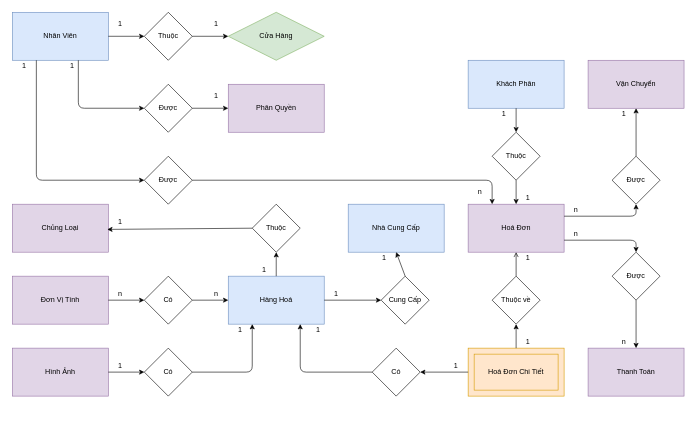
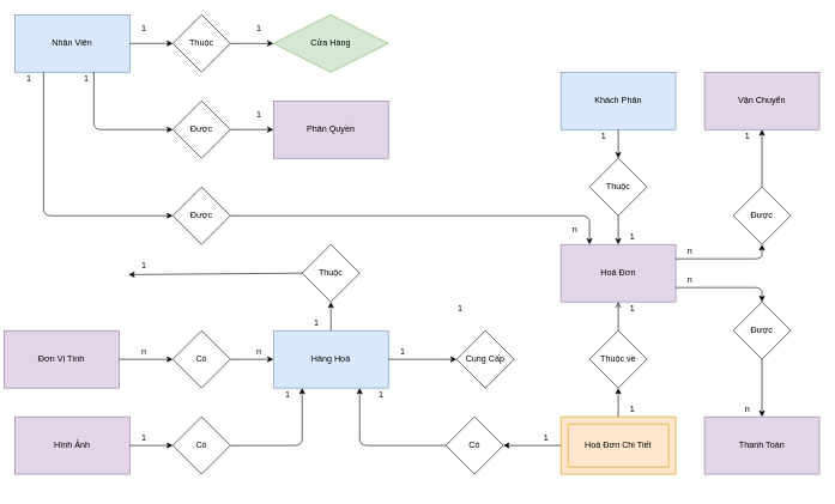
  <mxCell id="0" />
  <mxCell id="1" parent="0" />
  <mxCell id="2" value="Nhân Viên" style="rounded=0;whiteSpace=wrap;html=1;fillColor=#dae8fc;strokeColor=#6c8ebf;" parent="1" vertex="1"><mxGeometry y="20" width="160" height="80" as="geometry" x="20" /></mxCell>
  <mxCell id="3" value="Thuộc" style="rhombus;whiteSpace=wrap;html=1;" parent="1" vertex="1"><mxGeometry x="240" y="20" width="80" height="80" as="geometry" /></mxCell>
  <mxCell id="4" value="Được" style="rhombus;whiteSpace=wrap;html=1;" parent="1" vertex="1"><mxGeometry x="240" y="140" width="80" height="80" as="geometry" /></mxCell>
  <mxCell id="5" value="Cửa Hàng" style="rhombus;whiteSpace=wrap;html=1;fillColor=#d5e8d4;strokeColor=#82b366;" parent="1" vertex="1"><mxGeometry x="380" y="20" width="160" height="80" as="geometry" /></mxCell>
  <mxCell id="6" value="Phân Quyền" style="rounded=0;whiteSpace=wrap;html=1;fillColor=#e1d5e7;strokeColor=#9673a6;" parent="1" vertex="1"><mxGeometry x="380" y="140" width="160" height="80" as="geometry" /></mxCell>
- <mxCell id="7" value="Chủng Loại" style="rounded=0;whiteSpace=wrap;html=1;fillColor=#e1d5e7;strokeColor=#9673a6;" parent="1" vertex="1"><mxGeometry y="340" width="160" height="80" as="geometry" x="20" /></mxCell>
- <mxCell id="8" value="Đơn Vị Tính" style="rounded=0;whiteSpace=wrap;html=1;fillColor=#e1d5e7;strokeColor=#9673a6;" parent="1" vertex="1"><mxGeometry y="460" width="160" height="80" as="geometry" x="20" /></mxCell>
+ <mxCell id="8" value="Đơn Vị Tính" style="rounded=0;whiteSpace=wrap;html=1;fillColor=#e1d5e7;strokeColor=#9673a6;" parent="1" vertex="1"><mxGeometry x="5" y="460" width="160" height="80" as="geometry" /></mxCell>
  <mxCell id="9" value="Thuộc" style="rhombus;whiteSpace=wrap;html=1;" parent="1" vertex="1"><mxGeometry x="420" y="340" width="80" height="80" as="geometry" /></mxCell>
  <mxCell id="10" value="Hàng Hoá" style="rounded=0;whiteSpace=wrap;html=1;fillColor=#dae8fc;strokeColor=#6c8ebf;" parent="1" vertex="1"><mxGeometry x="380" y="460" width="160" height="80" as="geometry" /></mxCell>
  <mxCell id="11" value="Có" style="rhombus;whiteSpace=wrap;html=1;" parent="1" vertex="1"><mxGeometry x="240" y="460" width="80" height="80" as="geometry" /></mxCell>
  <mxCell id="12" value="Hình Ảnh" style="rounded=0;whiteSpace=wrap;html=1;fillColor=#e1d5e7;strokeColor=#9673a6;" parent="1" vertex="1"><mxGeometry y="580" width="160" height="80" as="geometry" x="20" /></mxCell>
  <mxCell id="13" value="Có" style="rhombus;whiteSpace=wrap;html=1;" parent="1" vertex="1"><mxGeometry x="240" y="580" width="80" height="80" as="geometry" /></mxCell>
- <mxCell id="14" value="Nhà Cung Cấp" style="rounded=0;whiteSpace=wrap;html=1;fillColor=#dae8fc;strokeColor=#6c8ebf;" parent="1" vertex="1"><mxGeometry x="580" y="340" width="160" height="80" as="geometry" /></mxCell>
  <mxCell id="15" value="Cung Cấp" style="rhombus;whiteSpace=wrap;html=1;" parent="1" vertex="1"><mxGeometry x="635" y="460" width="80" height="80" as="geometry" /></mxCell>
  <mxCell id="16" value="Có" style="rhombus;whiteSpace=wrap;html=1;" parent="1" vertex="1"><mxGeometry x="620" y="580" width="80" height="80" as="geometry" /></mxCell>
  <mxCell id="17" value="Hoá Đơn" style="rounded=0;whiteSpace=wrap;html=1;fillColor=#e1d5e7;strokeColor=#9673a6;" parent="1" vertex="1"><mxGeometry x="780" y="340" width="160" height="80" as="geometry" /></mxCell>
  <mxCell id="18" value="Hoá Đơn Chi Tiết" style="rounded=0;whiteSpace=wrap;html=1;fillColor=#ffe6cc;strokeColor=#d79b00;" parent="1" vertex="1"><mxGeometry x="780" y="580" width="160" height="80" as="geometry" /></mxCell>
  <mxCell id="19" value="Thuộc về" style="rhombus;whiteSpace=wrap;html=1;" parent="1" vertex="1"><mxGeometry x="820" y="460" width="80" height="80" as="geometry" /></mxCell>
  <mxCell id="20" value="Thanh Toán" style="rounded=0;whiteSpace=wrap;html=1;fillColor=#e1d5e7;strokeColor=#9673a6;" parent="1" vertex="1"><mxGeometry x="980" y="580" width="160" height="80" as="geometry" /></mxCell>
  <mxCell id="21" value="Được" style="rhombus;whiteSpace=wrap;html=1;" parent="1" vertex="1"><mxGeometry x="1020" y="420" width="80" height="80" as="geometry" /></mxCell>
  <mxCell id="22" value="Vận Chuyển" style="rounded=0;whiteSpace=wrap;html=1;fillColor=#e1d5e7;strokeColor=#9673a6;" parent="1" vertex="1"><mxGeometry x="980" y="100" width="160" height="80" as="geometry" /></mxCell>
  <mxCell id="23" value="Được" style="rhombus;whiteSpace=wrap;html=1;" parent="1" vertex="1"><mxGeometry x="1020" y="260" width="80" height="80" as="geometry" /></mxCell>
  <mxCell id="24" value="Khách Phân" style="rounded=0;whiteSpace=wrap;html=1;fillColor=#dae8fc;strokeColor=#6c8ebf;" parent="1" vertex="1"><mxGeometry x="780" y="100" width="160" height="80" as="geometry" /></mxCell>
  <mxCell id="25" value="Thuộc" style="rhombus;whiteSpace=wrap;html=1;" parent="1" vertex="1"><mxGeometry x="820" y="220" width="80" height="80" as="geometry" /></mxCell>
  <mxCell id="26" value="Được" style="rhombus;whiteSpace=wrap;html=1;" vertex="1" parent="1"><mxGeometry x="240" y="260" width="80" height="80" as="geometry" /></mxCell>
  <mxCell id="27" value="Hoá Đơn Chi Tiết" style="rounded=0;whiteSpace=wrap;html=1;fillColor=#ffe6cc;strokeColor=#d79b00;" vertex="1" parent="1"><mxGeometry x="790" y="590" width="140" height="60" as="geometry" /></mxCell>
  <mxCell id="28" value="1" style="text;html=1;strokeColor=none;fillColor=none;align=center;verticalAlign=middle;whiteSpace=wrap;rounded=0;" vertex="1" parent="1"><mxGeometry y="100" width="40" height="20" as="geometry" x="20" /></mxCell>
  <mxCell id="29" value="n" style="text;html=1;strokeColor=none;fillColor=none;align=center;verticalAlign=middle;whiteSpace=wrap;rounded=0;" vertex="1" parent="1"><mxGeometry x="780" y="310" width="40" height="20" as="geometry" /></mxCell>
  <mxCell id="30" value="" style="endArrow=classic;html=1;exitX=1;exitY=0.5;exitDx=0;exitDy=0;entryX=0.25;entryY=0;entryDx=0;entryDy=0;" edge="1" parent="1" source="26" target="17"><mxGeometry width="50" height="50" relative="1" as="geometry"><mxPoint x="480" y="310" as="sourcePoint" /><mxPoint x="530" y="260" as="targetPoint" /><Array as="points"><mxPoint x="820" y="300" /></Array></mxGeometry></mxCell>
  <mxCell id="31" value="" style="endArrow=classic;html=1;exitX=1;exitY=0.5;exitDx=0;exitDy=0;entryX=0;entryY=0.5;entryDx=0;entryDy=0;" edge="1" parent="1" source="3" target="5"><mxGeometry width="50" height="50" relative="1" as="geometry"><mxPoint x="330" y="40" as="sourcePoint" /><mxPoint x="380" y="-10" as="targetPoint" /></mxGeometry></mxCell>
  <mxCell id="32" value="1" style="text;html=1;strokeColor=none;fillColor=none;align=center;verticalAlign=middle;whiteSpace=wrap;rounded=0;" vertex="1" parent="1"><mxGeometry x="180" y="30" width="40" height="20" as="geometry" /></mxCell>
  <mxCell id="33" value="1" style="text;html=1;strokeColor=none;fillColor=none;align=center;verticalAlign=middle;whiteSpace=wrap;rounded=0;" vertex="1" parent="1"><mxGeometry x="340" y="30" width="40" height="20" as="geometry" /></mxCell>
  <mxCell id="34" value="" style="endArrow=classic;html=1;exitX=1;exitY=0.5;exitDx=0;exitDy=0;entryX=0;entryY=0.5;entryDx=0;entryDy=0;" edge="1" parent="1" source="4" target="6"><mxGeometry width="50" height="50" relative="1" as="geometry"><mxPoint x="310" y="160" as="sourcePoint" /><mxPoint x="360" y="110" as="targetPoint" /></mxGeometry></mxCell>
  <mxCell id="35" value="1" style="text;html=1;strokeColor=none;fillColor=none;align=center;verticalAlign=middle;whiteSpace=wrap;rounded=0;" vertex="1" parent="1"><mxGeometry x="100" y="100" width="40" height="20" as="geometry" /></mxCell>
  <mxCell id="36" value="1" style="text;html=1;strokeColor=none;fillColor=none;align=center;verticalAlign=middle;whiteSpace=wrap;rounded=0;" vertex="1" parent="1"><mxGeometry x="340" y="150" width="40" height="20" as="geometry" /></mxCell>
  <mxCell id="37" value="" style="endArrow=classic;html=1;" edge="1" parent="1" target="3"><mxGeometry width="50" height="50" relative="1" as="geometry"><mxPoint x="180" y="60" as="sourcePoint" /><mxPoint x="230" y="10" as="targetPoint" /></mxGeometry></mxCell>
  <mxCell id="38" value="" style="endArrow=classic;html=1;exitX=0.75;exitY=0;exitDx=0;exitDy=0;entryX=0;entryY=0.5;entryDx=0;entryDy=0;" edge="1" parent="1" source="35" target="4"><mxGeometry width="50" height="50" relative="1" as="geometry"><mxPoint x="130" y="210" as="sourcePoint" /><mxPoint x="180" y="160" as="targetPoint" /><Array as="points"><mxPoint x="130" y="180" /></Array></mxGeometry></mxCell>
  <mxCell id="39" value="1" style="text;html=1;strokeColor=none;fillColor=none;align=center;verticalAlign=middle;whiteSpace=wrap;rounded=0;" vertex="1" parent="1"><mxGeometry x="180" y="360" width="40" height="20" as="geometry" /></mxCell>
  <mxCell id="40" value="1" style="text;html=1;strokeColor=none;fillColor=none;align=center;verticalAlign=middle;whiteSpace=wrap;rounded=0;" vertex="1" parent="1"><mxGeometry x="420" y="440" width="40" height="20" as="geometry" /></mxCell>
  <mxCell id="41" value="" style="endArrow=classic;html=1;exitX=0.25;exitY=1;exitDx=0;exitDy=0;entryX=0;entryY=0.5;entryDx=0;entryDy=0;" edge="1" parent="1" source="2" target="26"><mxGeometry width="50" height="50" relative="1" as="geometry"><mxPoint x="50" y="285" as="sourcePoint" /><mxPoint x="100" y="235" as="targetPoint" /><Array as="points"><mxPoint x="60" y="300" /></Array></mxGeometry></mxCell>
  <mxCell id="42" value="" style="endArrow=classic;html=1;exitX=0;exitY=0.5;exitDx=0;exitDy=0;entryX=-0.042;entryY=1.1;entryDx=0;entryDy=0;entryPerimeter=0;" edge="1" parent="1" source="9" target="39"><mxGeometry width="50" height="50" relative="1" as="geometry"><mxPoint x="280" y="400" as="sourcePoint" /><mxPoint x="330" y="350" as="targetPoint" /></mxGeometry></mxCell>
  <mxCell id="43" value="" style="endArrow=classic;html=1;exitX=0.5;exitY=0;exitDx=0;exitDy=0;entryX=0.5;entryY=1;entryDx=0;entryDy=0;" edge="1" parent="1" source="10" target="9"><mxGeometry width="50" height="50" relative="1" as="geometry"><mxPoint x="310" y="450" as="sourcePoint" /><mxPoint x="360" y="400" as="targetPoint" /></mxGeometry></mxCell>
  <mxCell id="44" value="n" style="text;html=1;strokeColor=none;fillColor=none;align=center;verticalAlign=middle;whiteSpace=wrap;rounded=0;" vertex="1" parent="1"><mxGeometry x="180" y="480" width="40" height="20" as="geometry" /></mxCell>
  <mxCell id="45" value="n" style="text;html=1;strokeColor=none;fillColor=none;align=center;verticalAlign=middle;whiteSpace=wrap;rounded=0;" vertex="1" parent="1"><mxGeometry x="340" y="480" width="40" height="20" as="geometry" /></mxCell>
  <mxCell id="46" value="" style="endArrow=classic;html=1;entryX=0;entryY=0.5;entryDx=0;entryDy=0;exitX=1;exitY=0.5;exitDx=0;exitDy=0;" edge="1" parent="1" source="8" target="11"><mxGeometry width="50" height="50" relative="1" as="geometry"><mxPoint x="182" y="500" as="sourcePoint" /><mxPoint x="280" y="410" as="targetPoint" /></mxGeometry></mxCell>
  <mxCell id="47" value="" style="endArrow=classic;html=1;exitX=1;exitY=0.5;exitDx=0;exitDy=0;entryX=0;entryY=0.5;entryDx=0;entryDy=0;" edge="1" parent="1" source="11" target="10"><mxGeometry width="50" height="50" relative="1" as="geometry"><mxPoint x="270" y="450" as="sourcePoint" /><mxPoint x="320" y="400" as="targetPoint" /></mxGeometry></mxCell>
  <mxCell id="48" value="" style="endArrow=classic;html=1;exitX=1;exitY=0.5;exitDx=0;exitDy=0;entryX=0;entryY=0.5;entryDx=0;entryDy=0;" edge="1" parent="1" source="12" target="13"><mxGeometry width="50" height="50" relative="1" as="geometry"><mxPoint x="200" y="590" as="sourcePoint" /><mxPoint x="250" y="540" as="targetPoint" /></mxGeometry></mxCell>
  <mxCell id="49" value="" style="endArrow=classic;html=1;exitX=1;exitY=0.5;exitDx=0;exitDy=0;entryX=0.25;entryY=1;entryDx=0;entryDy=0;" edge="1" parent="1" source="13" target="10"><mxGeometry width="50" height="50" relative="1" as="geometry"><mxPoint x="410" y="670" as="sourcePoint" /><mxPoint x="460" y="620" as="targetPoint" /><Array as="points"><mxPoint x="420" y="620" /></Array></mxGeometry></mxCell>
  <mxCell id="50" value="1" style="text;html=1;strokeColor=none;fillColor=none;align=center;verticalAlign=middle;whiteSpace=wrap;rounded=0;" vertex="1" parent="1"><mxGeometry x="380" y="540" width="40" height="20" as="geometry" /></mxCell>
  <mxCell id="51" value="1" style="text;html=1;strokeColor=none;fillColor=none;align=center;verticalAlign=middle;whiteSpace=wrap;rounded=0;" vertex="1" parent="1"><mxGeometry x="180" y="600" width="40" height="20" as="geometry" /></mxCell>
  <mxCell id="52" value="" style="endArrow=classic;html=1;entryX=0.75;entryY=1;entryDx=0;entryDy=0;exitX=0;exitY=0.5;exitDx=0;exitDy=0;" edge="1" parent="1" source="16" target="10"><mxGeometry width="50" height="50" relative="1" as="geometry"><mxPoint x="480" y="650" as="sourcePoint" /><mxPoint x="550" y="580" as="targetPoint" /><Array as="points"><mxPoint x="500" y="620" /></Array></mxGeometry></mxCell>
  <mxCell id="53" style="edgeStyle=orthogonalEdgeStyle;rounded=0;orthogonalLoop=1;jettySize=auto;html=1;exitX=0.5;exitY=1;exitDx=0;exitDy=0;" edge="1" parent="1"><mxGeometry relative="1" as="geometry"><mxPoint x="440" y="680" as="sourcePoint" /><mxPoint x="440" y="680" as="targetPoint" /></mxGeometry></mxCell>
  <mxCell id="54" value="" style="endArrow=classic;html=1;exitX=1;exitY=0.5;exitDx=0;exitDy=0;entryX=0;entryY=0.5;entryDx=0;entryDy=0;" edge="1" parent="1" source="10" target="15"><mxGeometry width="50" height="50" relative="1" as="geometry"><mxPoint x="560" y="490" as="sourcePoint" /><mxPoint x="610" y="440" as="targetPoint" /></mxGeometry></mxCell>
- <mxCell id="55" value="" style="endArrow=classic;html=1;exitX=0.5;exitY=0;exitDx=0;exitDy=0;entryX=0.5;entryY=1;entryDx=0;entryDy=0;" edge="1" parent="1" source="15" target="14"><mxGeometry width="50" height="50" relative="1" as="geometry"><mxPoint x="510" y="450" as="sourcePoint" /><mxPoint x="560" y="400" as="targetPoint" /></mxGeometry></mxCell>
  <mxCell id="56" value="1" style="text;html=1;strokeColor=none;fillColor=none;align=center;verticalAlign=middle;whiteSpace=wrap;rounded=0;" vertex="1" parent="1"><mxGeometry x="540" y="480" width="40" height="20" as="geometry" /></mxCell>
  <mxCell id="57" value="1" style="text;html=1;strokeColor=none;fillColor=none;align=center;verticalAlign=middle;whiteSpace=wrap;rounded=0;" vertex="1" parent="1"><mxGeometry x="620" y="420" width="40" height="20" as="geometry" /></mxCell>
  <mxCell id="58" value="" style="endArrow=classic;html=1;entryX=1;entryY=0.5;entryDx=0;entryDy=0;exitX=0;exitY=0.5;exitDx=0;exitDy=0;" edge="1" parent="1" source="18" target="16"><mxGeometry width="50" height="50" relative="1" as="geometry"><mxPoint x="740" y="580" as="sourcePoint" /><mxPoint x="770" y="560" as="targetPoint" /></mxGeometry></mxCell>
  <mxCell id="59" value="1" style="text;html=1;strokeColor=none;fillColor=none;align=center;verticalAlign=middle;whiteSpace=wrap;rounded=0;" vertex="1" parent="1"><mxGeometry x="510" y="540" width="40" height="20" as="geometry" /></mxCell>
  <mxCell id="60" value="1" style="text;html=1;strokeColor=none;fillColor=none;align=center;verticalAlign=middle;whiteSpace=wrap;rounded=0;" vertex="1" parent="1"><mxGeometry x="740" y="600" width="40" height="20" as="geometry" /></mxCell>
  <mxCell id="61" value="" style="endArrow=classic;html=1;exitX=0.5;exitY=0;exitDx=0;exitDy=0;entryX=0.5;entryY=1;entryDx=0;entryDy=0;" edge="1" parent="1" source="18" target="19"><mxGeometry width="50" height="50" relative="1" as="geometry"><mxPoint x="770" y="560" as="sourcePoint" /><mxPoint x="820" y="510" as="targetPoint" /></mxGeometry></mxCell>
  <mxCell id="62" value="" style="endArrow=open;html=1;entryX=0.5;entryY=1;entryDx=0;entryDy=0;exitX=0.5;exitY=0;exitDx=0;exitDy=0;" edge="1" parent="1" source="19" target="17"><mxGeometry width="50" height="50" relative="1" as="geometry"><mxPoint x="720" y="510" as="sourcePoint" /><mxPoint x="770" y="460" as="targetPoint" /></mxGeometry></mxCell>
  <mxCell id="63" value="1" style="text;html=1;strokeColor=none;fillColor=none;align=center;verticalAlign=middle;whiteSpace=wrap;rounded=0;" vertex="1" parent="1"><mxGeometry x="860" y="560" width="40" height="20" as="geometry" /></mxCell>
  <mxCell id="64" value="1" style="text;html=1;strokeColor=none;fillColor=none;align=center;verticalAlign=middle;whiteSpace=wrap;rounded=0;" vertex="1" parent="1"><mxGeometry x="860" y="420" width="40" height="20" as="geometry" /></mxCell>
  <mxCell id="65" value="" style="endArrow=classic;html=1;exitX=1;exitY=0.75;exitDx=0;exitDy=0;entryX=0.5;entryY=0;entryDx=0;entryDy=0;" edge="1" parent="1" source="17" target="21"><mxGeometry width="50" height="50" relative="1" as="geometry"><mxPoint x="940" y="500" as="sourcePoint" /><mxPoint x="1060" y="400" as="targetPoint" /><Array as="points"><mxPoint x="1060" y="400" /></Array></mxGeometry></mxCell>
  <mxCell id="66" value="" style="endArrow=classic;html=1;exitX=0.5;exitY=1;exitDx=0;exitDy=0;entryX=0.5;entryY=0;entryDx=0;entryDy=0;" edge="1" parent="1" source="21" target="20"><mxGeometry width="50" height="50" relative="1" as="geometry"><mxPoint x="960" y="540" as="sourcePoint" /><mxPoint x="1010" y="490" as="targetPoint" /></mxGeometry></mxCell>
  <mxCell id="67" value="n" style="text;html=1;strokeColor=none;fillColor=none;align=center;verticalAlign=middle;whiteSpace=wrap;rounded=0;" vertex="1" parent="1"><mxGeometry x="940" y="380" width="40" height="20" as="geometry" /></mxCell>
  <mxCell id="68" value="n" style="text;html=1;strokeColor=none;fillColor=none;align=center;verticalAlign=middle;whiteSpace=wrap;rounded=0;" vertex="1" parent="1"><mxGeometry x="1020" y="560" width="40" height="20" as="geometry" /></mxCell>
  <mxCell id="69" value="" style="endArrow=classic;html=1;exitX=1;exitY=0.25;exitDx=0;exitDy=0;entryX=0.5;entryY=1;entryDx=0;entryDy=0;" edge="1" parent="1" source="17" target="23"><mxGeometry width="50" height="50" relative="1" as="geometry"><mxPoint x="960" y="350" as="sourcePoint" /><mxPoint x="1010" y="300" as="targetPoint" /><Array as="points"><mxPoint x="1060" y="360" /></Array></mxGeometry></mxCell>
  <mxCell id="70" value="" style="endArrow=classic;html=1;exitX=0.5;exitY=0;exitDx=0;exitDy=0;entryX=0.5;entryY=1;entryDx=0;entryDy=0;" edge="1" parent="1" source="23" target="22"><mxGeometry width="50" height="50" relative="1" as="geometry"><mxPoint x="980" y="260" as="sourcePoint" /><mxPoint x="1030" y="210" as="targetPoint" /></mxGeometry></mxCell>
  <mxCell id="71" value="n" style="text;html=1;strokeColor=none;fillColor=none;align=center;verticalAlign=middle;whiteSpace=wrap;rounded=0;" vertex="1" parent="1"><mxGeometry x="940" y="340" width="40" height="20" as="geometry" /></mxCell>
  <mxCell id="72" value="1" style="text;html=1;strokeColor=none;fillColor=none;align=center;verticalAlign=middle;whiteSpace=wrap;rounded=0;" vertex="1" parent="1"><mxGeometry x="1020" y="180" width="40" height="20" as="geometry" /></mxCell>
  <mxCell id="73" value="" style="endArrow=classic;html=1;exitX=0.5;exitY=1;exitDx=0;exitDy=0;entryX=0.5;entryY=0;entryDx=0;entryDy=0;" edge="1" parent="1" source="24" target="25"><mxGeometry width="50" height="50" relative="1" as="geometry"><mxPoint x="700" y="270" as="sourcePoint" /><mxPoint x="750" y="220" as="targetPoint" /></mxGeometry></mxCell>
  <mxCell id="74" value="" style="endArrow=classic;html=1;exitX=0.5;exitY=1;exitDx=0;exitDy=0;entryX=0.5;entryY=0;entryDx=0;entryDy=0;" edge="1" parent="1"><mxGeometry width="50" height="50" relative="1" as="geometry"><mxPoint x="860" y="300" as="sourcePoint" /><mxPoint x="860" y="340" as="targetPoint" /></mxGeometry></mxCell>
  <mxCell id="75" value="1" style="text;html=1;strokeColor=none;fillColor=none;align=center;verticalAlign=middle;whiteSpace=wrap;rounded=0;" vertex="1" parent="1"><mxGeometry x="820" y="180" width="40" height="20" as="geometry" /></mxCell>
  <mxCell id="76" value="1" style="text;html=1;strokeColor=none;fillColor=none;align=center;verticalAlign=middle;whiteSpace=wrap;rounded=0;" vertex="1" parent="1"><mxGeometry x="860" y="320" width="40" height="20" as="geometry" /></mxCell>
